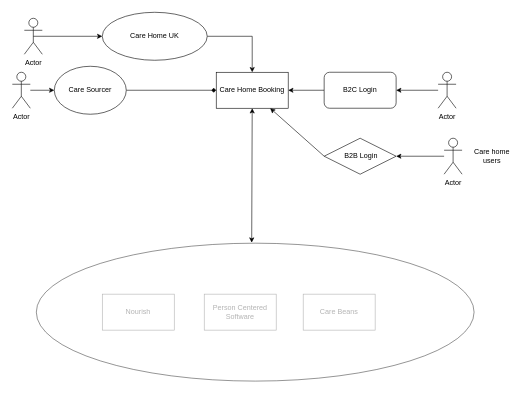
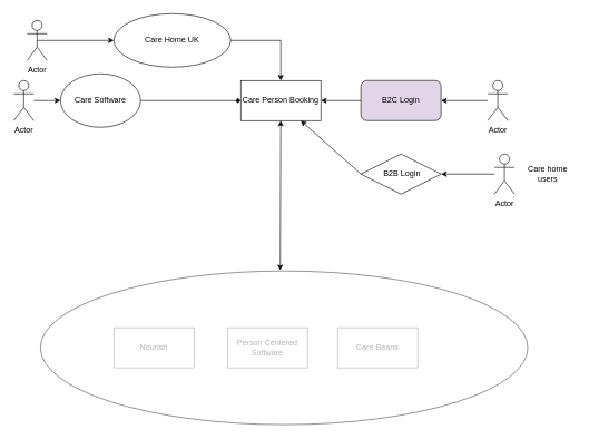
  <mxCell id="0" />
  <mxCell id="1" parent="0" />
- <mxCell id="2" value="Care Home Booking" style="rounded=0;whiteSpace=wrap;html=1;" vertex="1" parent="1"><mxGeometry x="360" y="120" width="120" height="60" as="geometry" /></mxCell>
+ <mxCell id="2" value="Care Person Booking" style="rounded=0;whiteSpace=wrap;html=1;" vertex="1" parent="1"><mxGeometry x="360" y="120" width="120" height="60" as="geometry" /></mxCell>
  <mxCell id="3" value="Nourish" style="rounded=0;whiteSpace=wrap;html=1;" vertex="1" parent="1"><mxGeometry x="170" y="490" width="120" height="60" as="geometry" /></mxCell>
  <mxCell id="4" value="Person Centered Software" style="rounded=0;whiteSpace=wrap;html=1;" vertex="1" parent="1"><mxGeometry x="340" y="490" width="120" height="60" as="geometry" /></mxCell>
  <mxCell id="5" value="Care Beans" style="rounded=0;whiteSpace=wrap;html=1;" vertex="1" parent="1"><mxGeometry x="505" y="490" width="120" height="60" as="geometry" /></mxCell>
  <mxCell id="6" value="" style="ellipse;whiteSpace=wrap;html=1;opacity=70;" vertex="1" parent="1"><mxGeometry x="60" y="405" width="730" height="230" as="geometry" /></mxCell>
  <mxCell id="7" value="" style="endArrow=classic;startArrow=classic;html=1;rounded=0;exitX=0.492;exitY=-0.004;exitDx=0;exitDy=0;exitPerimeter=0;" edge="1" parent="1" source="6"><mxGeometry width="50" height="50" relative="1" as="geometry"><mxPoint x="370" y="230" as="sourcePoint" /><mxPoint x="420" y="180" as="targetPoint" /></mxGeometry></mxCell>
  <mxCell id="8" value="" style="edgeStyle=orthogonalEdgeStyle;rounded=0;orthogonalLoop=1;jettySize=auto;html=1;endArrow=diamond;" edge="1" parent="1" source="9" target="2"><mxGeometry relative="1" as="geometry" /></mxCell>
- <mxCell id="9" value="Care Sourcer" style="ellipse;whiteSpace=wrap;html=1;" vertex="1" parent="1"><mxGeometry x="90" y="110" width="120" height="80" as="geometry" /></mxCell>
+ <mxCell id="9" value="Care Software" style="ellipse;whiteSpace=wrap;html=1;" vertex="1" parent="1"><mxGeometry x="90" y="110" width="120" height="80" as="geometry" /></mxCell>
  <mxCell id="10" value="" style="edgeStyle=orthogonalEdgeStyle;rounded=0;orthogonalLoop=1;jettySize=auto;html=1;" edge="1" parent="1" source="11" target="9"><mxGeometry relative="1" as="geometry" /></mxCell>
  <mxCell id="11" value="Actor" style="shape=umlActor;verticalLabelPosition=bottom;verticalAlign=top;html=1;outlineConnect=0;" vertex="1" parent="1"><mxGeometry x="20" y="120" width="30" height="60" as="geometry" /></mxCell>
  <mxCell id="12" value="" style="edgeStyle=orthogonalEdgeStyle;rounded=0;orthogonalLoop=1;jettySize=auto;html=1;" edge="1" parent="1" source="13" target="2"><mxGeometry relative="1" as="geometry" /></mxCell>
  <mxCell id="13" value="Care Home UK" style="ellipse;whiteSpace=wrap;html=1;" vertex="1" parent="1"><mxGeometry x="170" y="20" width="175" height="80" as="geometry" /></mxCell>
  <mxCell id="14" style="edgeStyle=orthogonalEdgeStyle;rounded=0;orthogonalLoop=1;jettySize=auto;html=1;exitX=0.5;exitY=0.5;exitDx=0;exitDy=0;exitPerimeter=0;" edge="1" parent="1" source="15" target="13"><mxGeometry relative="1" as="geometry" /></mxCell>
  <mxCell id="15" value="Actor" style="shape=umlActor;verticalLabelPosition=bottom;verticalAlign=top;html=1;outlineConnect=0;" vertex="1" parent="1"><mxGeometry x="40" y="30" width="30" height="60" as="geometry" /></mxCell>
  <mxCell id="16" value="" style="edgeStyle=orthogonalEdgeStyle;rounded=0;orthogonalLoop=1;jettySize=auto;html=1;" edge="1" parent="1" source="17" target="2"><mxGeometry relative="1" as="geometry" /></mxCell>
- <mxCell id="17" value="B2C Login" style="rounded=1;whiteSpace=wrap;html=1;" vertex="1" parent="1"><mxGeometry x="540" y="120" width="120" height="60" as="geometry" /></mxCell>
+ <mxCell id="17" value="B2C Login" style="rounded=1;whiteSpace=wrap;html=1;fillColor=#e1d5e7;" vertex="1" parent="1"><mxGeometry x="540" y="120" width="120" height="60" as="geometry" /></mxCell>
  <mxCell id="18" value="" style="edgeStyle=orthogonalEdgeStyle;rounded=0;orthogonalLoop=1;jettySize=auto;html=1;" edge="1" parent="1" source="19" target="17"><mxGeometry relative="1" as="geometry" /></mxCell>
  <mxCell id="19" value="Actor" style="shape=umlActor;verticalLabelPosition=bottom;verticalAlign=top;html=1;outlineConnect=0;" vertex="1" parent="1"><mxGeometry x="730" y="120" width="30" height="60" as="geometry" /></mxCell>
  <mxCell id="20" value="&amp;nbsp;B2B Login" style="rhombus;whiteSpace=wrap;html=1;" vertex="1" parent="1"><mxGeometry x="540" y="230" width="120" height="60" as="geometry" /></mxCell>
  <mxCell id="21" value="" style="edgeStyle=orthogonalEdgeStyle;rounded=0;orthogonalLoop=1;jettySize=auto;html=1;" edge="1" parent="1" source="22" target="20"><mxGeometry relative="1" as="geometry" /></mxCell>
  <mxCell id="22" value="Actor" style="shape=umlActor;verticalLabelPosition=bottom;verticalAlign=top;html=1;outlineConnect=0;" vertex="1" parent="1"><mxGeometry x="740" y="230" width="30" height="60" as="geometry" /></mxCell>
  <mxCell id="23" value="" style="endArrow=classic;html=1;rounded=0;exitX=0;exitY=0.5;exitDx=0;exitDy=0;entryX=0.75;entryY=1;entryDx=0;entryDy=0;" edge="1" parent="1" source="20" target="2"><mxGeometry width="50" height="50" relative="1" as="geometry"><mxPoint x="470" y="270" as="sourcePoint" /><mxPoint x="520" y="220" as="targetPoint" /></mxGeometry></mxCell>
  <mxCell id="24" value="Care home users" style="text;html=1;strokeColor=none;fillColor=none;align=center;verticalAlign=middle;whiteSpace=wrap;rounded=0;" vertex="1" parent="1"><mxGeometry x="780" y="245" width="80" height="30" as="geometry" /></mxCell>
